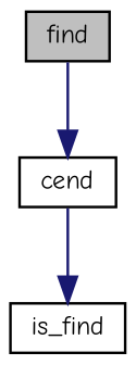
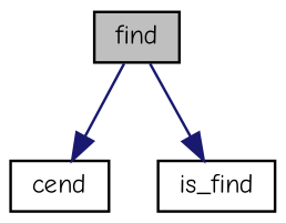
  digraph {
    fontname="Comic Neue"
    rankdir=TB
    node [color=black fillcolor=white fontname="Comic Neue" fontsize=10 shape=record style=filled]
    edge [color=midnightblue fontname="Comic Neue" fontsize=10 labelfontname=Helvetica labelfontsize=10 style=solid]
    n1 [fillcolor=grey75 fontcolor=black height=0.2 label=find width=0.4]
    n2 [height=0.2 label=cend width=0.4]
    n3 [height=0.2 label=is_find width=0.4]
    n1 -> n2
-   n2 -> n3
+   n1 -> n3
  }
